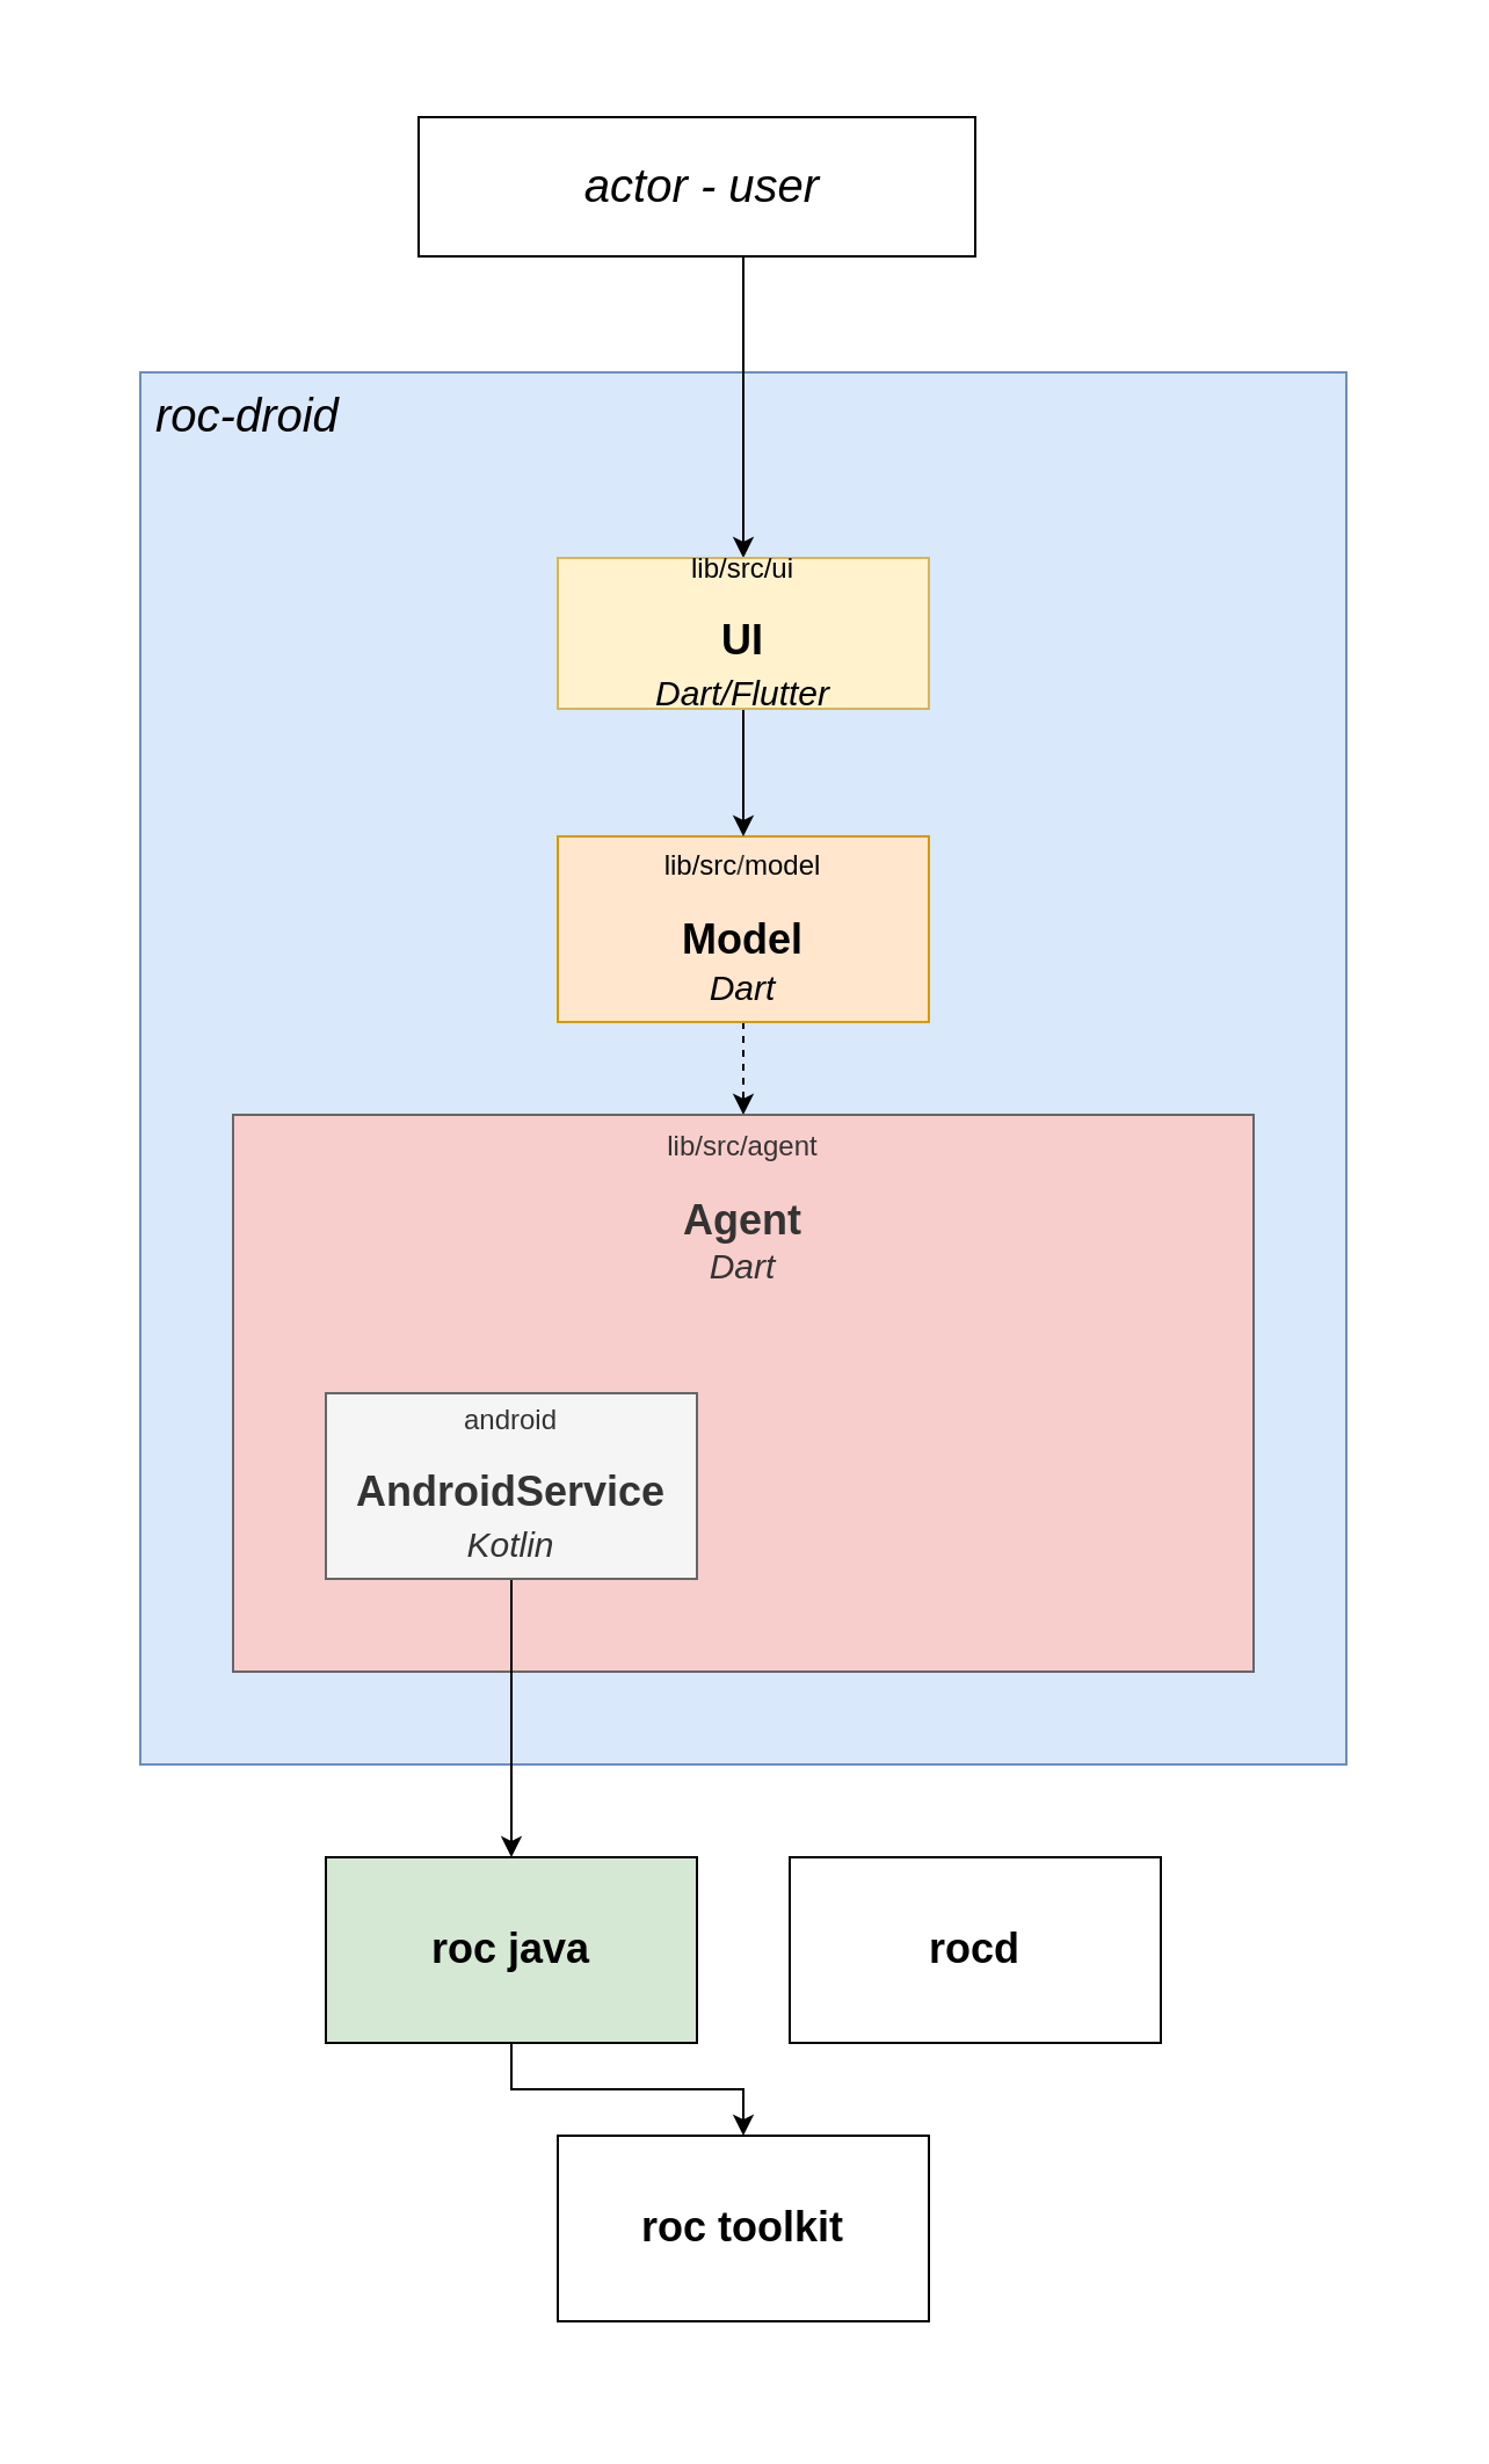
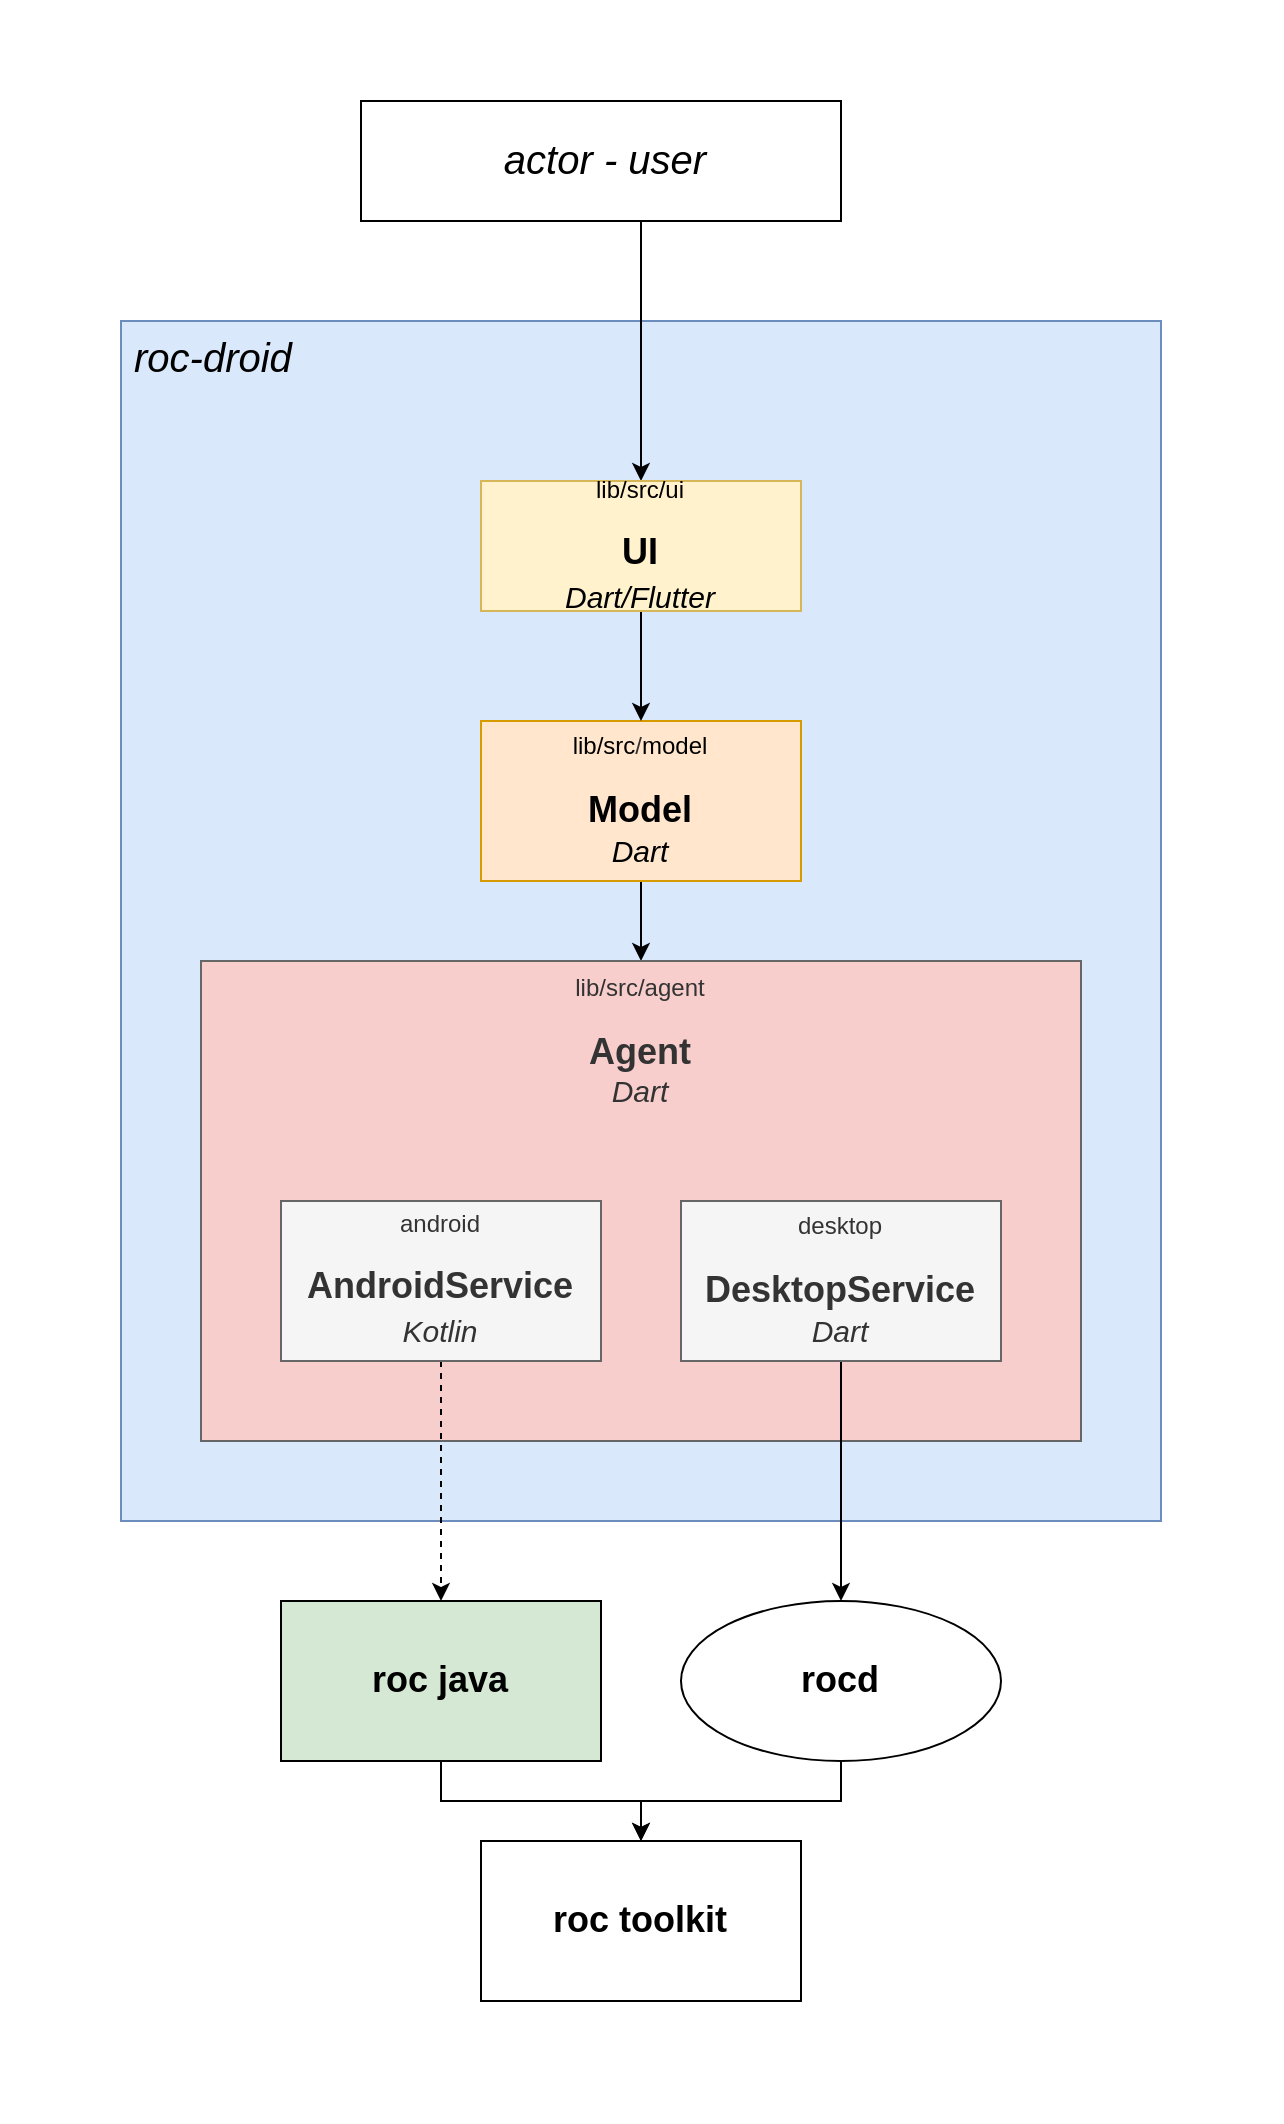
  <mxCell id="0" />
  <mxCell id="1" parent="0" />
  <mxCell id="2" value="" style="rounded=0;whiteSpace=wrap;html=1;strokeColor=none;" parent="1" vertex="1"><mxGeometry x="20" y="20" width="600" height="1020" as="geometry" /></mxCell>
  <mxCell id="3" value="&lt;font style=&quot;font-size: 20px;&quot;&gt;roc-droid&lt;/font&gt;" style="rounded=0;whiteSpace=wrap;html=1;align=left;horizontal=1;verticalAlign=top;fontSize=17;fontStyle=2;spacingLeft=5;fillColor=#dae8fc;strokeColor=#6c8ebf;" parent="1" vertex="1"><mxGeometry x="60" y="160" width="520" height="600" as="geometry" /></mxCell>
  <mxCell id="4" style="edgeStyle=orthogonalEdgeStyle;rounded=0;orthogonalLoop=1;jettySize=auto;html=1;" parent="1" source="5" target="9" edge="1"><mxGeometry relative="1" as="geometry"><Array as="points"><mxPoint x="320" y="150" /><mxPoint x="320" y="150" /></Array></mxGeometry></mxCell>
  <mxCell id="5" value="&lt;font style=&quot;font-size: 20px;&quot;&gt;actor - user&lt;/font&gt;" style="rounded=0;whiteSpace=wrap;html=1;align=center;horizontal=1;verticalAlign=middle;fontSize=17;fontStyle=2;spacingLeft=5;" parent="1" vertex="1"><mxGeometry x="180" y="50" width="240" height="60" as="geometry" /></mxCell>
- <mxCell id="6" style="edgeStyle=orthogonalEdgeStyle;rounded=0;orthogonalLoop=1;jettySize=auto;html=1;dashed=1;" parent="1" source="7" target="10" edge="1"><mxGeometry relative="1" as="geometry" /></mxCell>
+ <mxCell id="6" style="edgeStyle=orthogonalEdgeStyle;rounded=0;orthogonalLoop=1;jettySize=auto;html=1;" parent="1" source="7" target="10" edge="1"><mxGeometry relative="1" as="geometry" /></mxCell>
  <mxCell id="7" value="lib/src&lt;span style=&quot;color: rgb(51, 51, 51);&quot;&gt;/&lt;/span&gt;model&lt;br&gt;&lt;br&gt;&lt;font style=&quot;&quot;&gt;&lt;b style=&quot;font-size: 18px;&quot;&gt;Model&lt;/b&gt;&lt;br&gt;&lt;font size=&quot;1&quot; style=&quot;&quot;&gt;&lt;i style=&quot;font-size: 15px;&quot;&gt;Dart&lt;/i&gt;&lt;/font&gt;&lt;br&gt;&lt;/font&gt;" style="html=1;whiteSpace=wrap;fillColor=#ffe6cc;strokeColor=#d79b00;" parent="1" vertex="1"><mxGeometry x="240" y="360" width="160" height="80" as="geometry" /></mxCell>
  <mxCell id="8" style="edgeStyle=orthogonalEdgeStyle;rounded=0;orthogonalLoop=1;jettySize=auto;html=1;" parent="1" source="9" target="7" edge="1"><mxGeometry relative="1" as="geometry" /></mxCell>
  <mxCell id="9" value="lib/src/ui&lt;br&gt;&lt;br&gt;&lt;b&gt;&lt;font style=&quot;font-size: 18px;&quot;&gt;UI&lt;br&gt;&lt;/font&gt;&lt;/b&gt;&lt;i style=&quot;border-color: var(--border-color); font-size: 15px;&quot;&gt;Dart/Flutter&lt;/i&gt;&lt;b&gt;&lt;font style=&quot;font-size: 18px;&quot;&gt;&lt;br&gt;&lt;/font&gt;&lt;/b&gt;" style="html=1;whiteSpace=wrap;fillColor=#fff2cc;strokeColor=#d6b656;" parent="1" vertex="1"><mxGeometry x="240" y="240" width="160" height="65" as="geometry" /></mxCell>
  <mxCell id="10" value="lib/src/agent&lt;br&gt;&lt;br&gt;&lt;font style=&quot;&quot;&gt;&lt;span style=&quot;font-size: 18px;&quot;&gt;&lt;b&gt;Agent&lt;/b&gt;&lt;/span&gt;&lt;br&gt;&lt;font size=&quot;1&quot; style=&quot;&quot;&gt;&lt;i style=&quot;font-size: 15px;&quot;&gt;Dart&lt;/i&gt;&lt;/font&gt;&lt;br&gt;&lt;/font&gt;" style="html=1;whiteSpace=wrap;fillColor=#f8cecc;strokeColor=#666666;fontColor=#333333;verticalAlign=top;" parent="1" vertex="1"><mxGeometry x="100" y="480" width="440" height="240" as="geometry" /></mxCell>
- <mxCell id="11" style="edgeStyle=orthogonalEdgeStyle;rounded=0;orthogonalLoop=1;jettySize=auto;html=1;" parent="1" source="12" target="16" edge="1"><mxGeometry relative="1" as="geometry" /></mxCell>
+ <mxCell id="11" style="edgeStyle=orthogonalEdgeStyle;rounded=0;orthogonalLoop=1;jettySize=auto;html=1;dashed=1;" parent="1" source="12" target="16" edge="1"><mxGeometry relative="1" as="geometry" /></mxCell>
  <mxCell id="12" value="android&lt;br&gt;&lt;br&gt;&lt;b&gt;&lt;font style=&quot;font-size: 18px;&quot;&gt;AndroidService&lt;br&gt;&lt;/font&gt;&lt;/b&gt;&lt;i style=&quot;border-color: var(--border-color); font-size: 15px;&quot;&gt;Kotlin&lt;/i&gt;&lt;b&gt;&lt;font style=&quot;font-size: 18px;&quot;&gt;&lt;br&gt;&lt;/font&gt;&lt;/b&gt;" style="html=1;whiteSpace=wrap;fillColor=#f5f5f5;strokeColor=#666666;fontColor=#333333;" parent="1" vertex="1"><mxGeometry x="140" y="600" width="160" height="80" as="geometry" /></mxCell>
+ <mxCell id="13" style="edgeStyle=orthogonalEdgeStyle;rounded=0;orthogonalLoop=1;jettySize=auto;html=1;" parent="1" source="14" target="18" edge="1"><mxGeometry relative="1" as="geometry" /></mxCell>
+ <mxCell id="14" value="desktop&lt;br&gt;&lt;br&gt;&lt;b&gt;&lt;font style=&quot;font-size: 18px;&quot;&gt;DesktopService&lt;br&gt;&lt;/font&gt;&lt;/b&gt;&lt;font style=&quot;font-size: 15px;&quot;&gt;&lt;i style=&quot;&quot;&gt;Dart&lt;/i&gt;&lt;/font&gt;" style="html=1;whiteSpace=wrap;fillColor=#f5f5f5;strokeColor=#666666;fontColor=#333333;" parent="1" vertex="1"><mxGeometry x="340" y="600" width="160" height="80" as="geometry" /></mxCell>
  <mxCell id="15" style="edgeStyle=orthogonalEdgeStyle;rounded=0;orthogonalLoop=1;jettySize=auto;html=1;" parent="1" source="16" target="19" edge="1"><mxGeometry relative="1" as="geometry" /></mxCell>
  <mxCell id="16" value="&lt;font style=&quot;&quot;&gt;&lt;b&gt;&lt;font style=&quot;font-size: 18px;&quot;&gt;roc java&lt;/font&gt;&lt;/b&gt;&lt;br&gt;&lt;/font&gt;" style="html=1;whiteSpace=wrap;fillColor=#d5e8d4;" parent="1" vertex="1"><mxGeometry x="140" y="800" width="160" height="80" as="geometry" /></mxCell>
- <mxCell id="18" value="&lt;font style=&quot;&quot;&gt;&lt;b&gt;&lt;font style=&quot;font-size: 18px;&quot;&gt;rocd&lt;/font&gt;&lt;/b&gt;&lt;br&gt;&lt;/font&gt;" style="html=1;whiteSpace=wrap;" parent="1" vertex="1"><mxGeometry x="340" y="800" width="160" height="80" as="geometry" /></mxCell>
+ <mxCell id="17" style="edgeStyle=orthogonalEdgeStyle;rounded=0;orthogonalLoop=1;jettySize=auto;html=1;" parent="1" source="18" target="19" edge="1"><mxGeometry relative="1" as="geometry" /></mxCell>
+ <mxCell id="18" value="&lt;font style=&quot;&quot;&gt;&lt;b&gt;&lt;font style=&quot;font-size: 18px;&quot;&gt;rocd&lt;/font&gt;&lt;/b&gt;&lt;br&gt;&lt;/font&gt;" style="ellipse;html=1;whiteSpace=wrap;" parent="1" vertex="1"><mxGeometry x="340" y="800" width="160" height="80" as="geometry" /></mxCell>
  <mxCell id="19" value="&lt;font style=&quot;&quot;&gt;&lt;span style=&quot;font-size: 18px;&quot;&gt;&lt;b&gt;roc toolkit&lt;/b&gt;&lt;/span&gt;&lt;br&gt;&lt;/font&gt;" style="html=1;whiteSpace=wrap;" parent="1" vertex="1"><mxGeometry x="240" y="920" width="160" height="80" as="geometry" /></mxCell>
